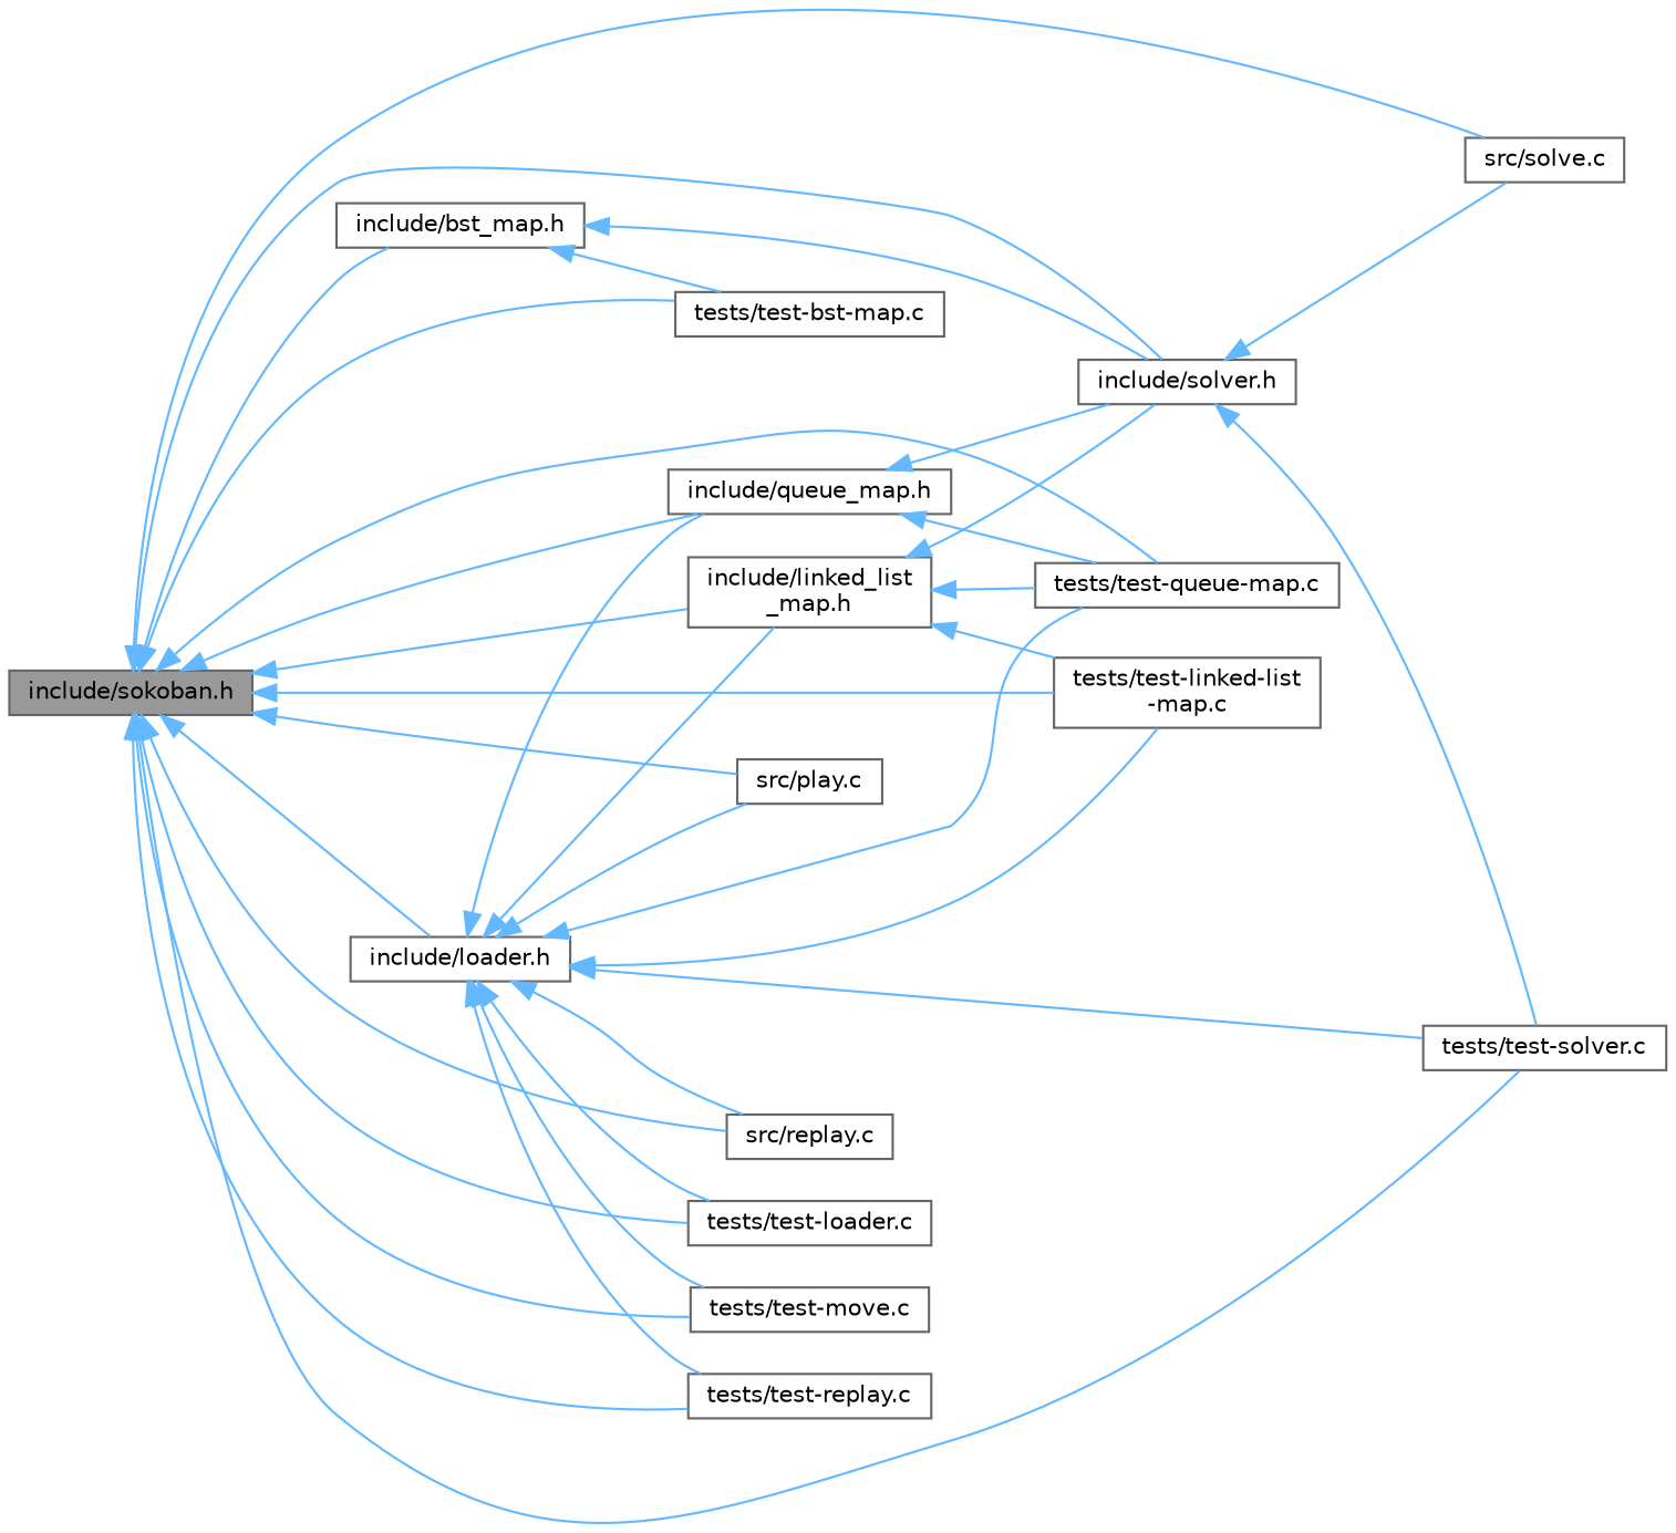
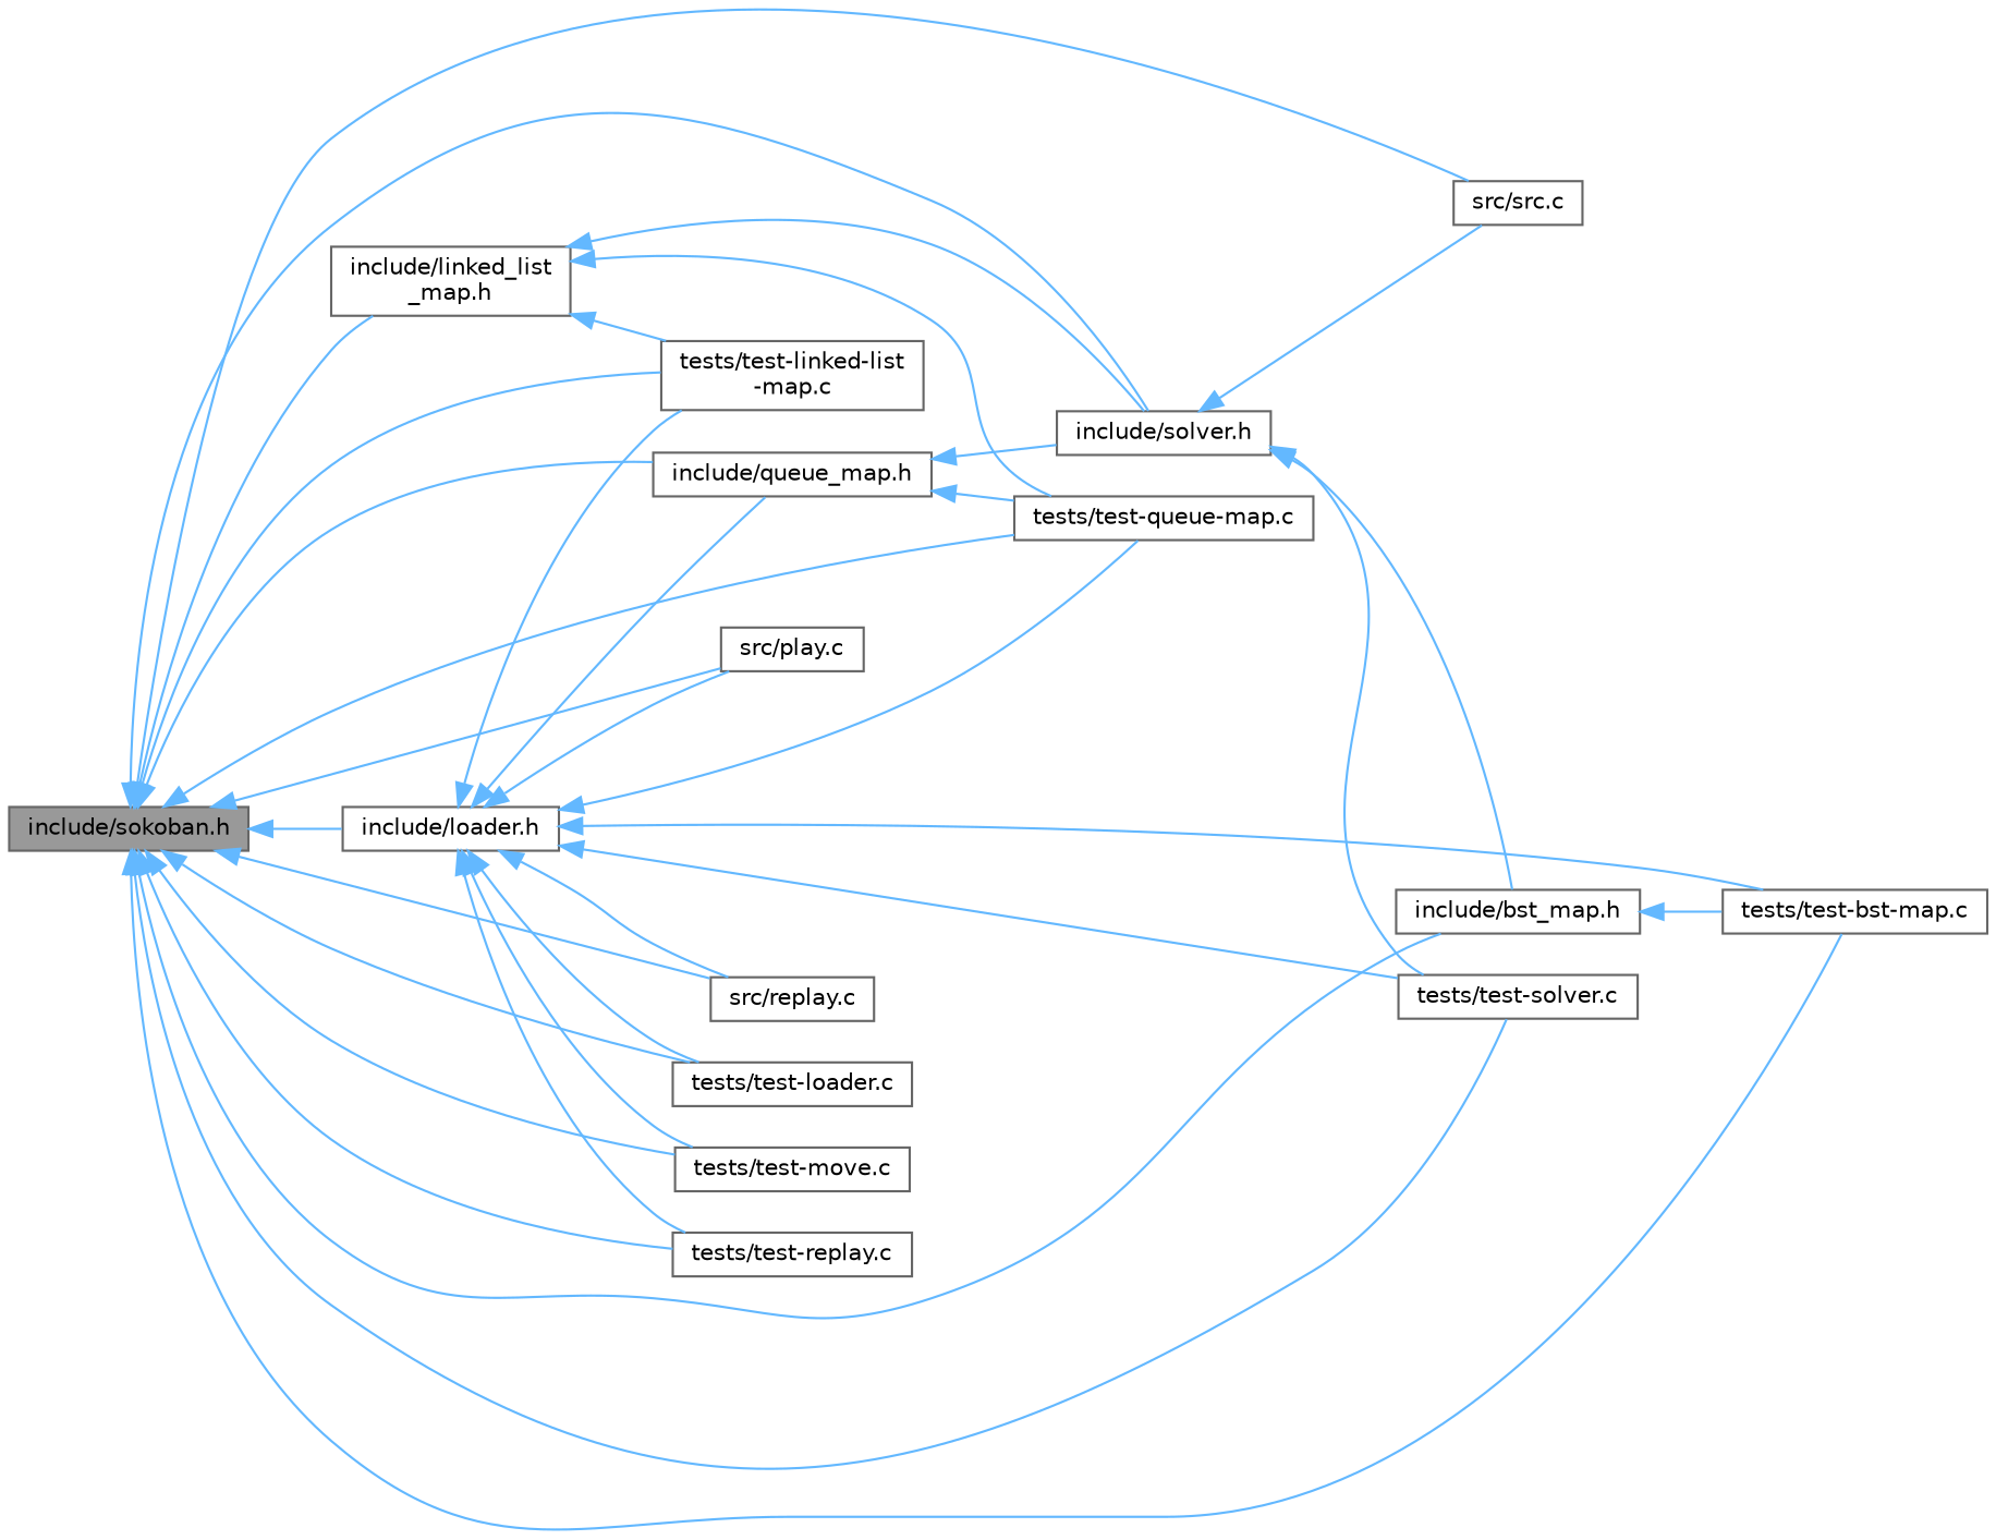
  digraph {
    rankdir=LR
    node [color=grey40 fillcolor=white fontname=Helvetica fontsize=10 shape=box style=filled]
    edge [color=steelblue1 dir=back fontname=Helvetica fontsize=10 labelfontname=Helvetica labelfontsize=10 style=solid]
    n1 [color=gray40 fillcolor=grey60 fontcolor=black height=0.2 label="include/sokoban.h" width=0.4]
    n2 [height=0.2 label="include/bst_map.h" width=0.4]
    n3 [height=0.2 label="include/solver.h" width=0.4]
-   n4 [height=0.2 label="src/solve.c" width=0.4]
+   n4 [height=0.2 label="src/src.c" width=0.4]
    n5 [height=0.2 label="tests/test-solver.c" width=0.4]
    n6 [height=0.2 label="tests/test-bst-map.c" width=0.4]
    n7 [height=0.2 label="include/linked_list\l_map.h" width=0.4]
    n8 [height=0.2 label="tests/test-linked-list\l-map.c" width=0.4]
    n9 [height=0.2 label="tests/test-queue-map.c" width=0.4]
    n10 [height=0.2 label="include/loader.h" width=0.4]
    n11 [height=0.2 label="src/play.c" width=0.4]
    n12 [height=0.2 label="src/replay.c" width=0.4]
    n13 [height=0.2 label="tests/test-loader.c" width=0.4]
    n14 [height=0.2 label="tests/test-move.c" width=0.4]
    n15 [height=0.2 label="tests/test-replay.c" width=0.4]
    n16 [height=0.2 label="include/queue_map.h" width=0.4]
    n1 -> n2
    n1 -> n3
    n1 -> n4
    n1 -> n5
    n1 -> n6
    n1 -> n7
    n1 -> n8
    n1 -> n9
    n1 -> n10
    n1 -> n11
    n1 -> n12
    n1 -> n13
    n1 -> n14
    n1 -> n15
    n1 -> n16
-   n2 -> n3
+   n3 -> n2
    n2 -> n6
    n3 -> n4
    n3 -> n5
    n7 -> n3
    n7 -> n8
    n7 -> n9
    n10 -> n5
-   n10 -> n7
+   n10 -> n6
    n10 -> n8
    n10 -> n9
    n10 -> n11
    n10 -> n12
    n10 -> n13
    n10 -> n14
    n10 -> n15
    n10 -> n16
    n16 -> n3
    n16 -> n9
  }
